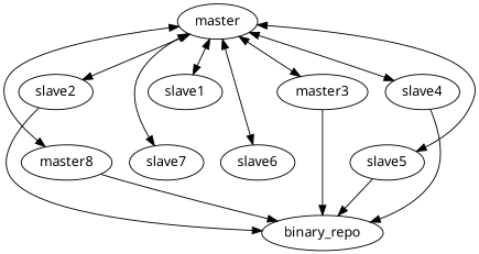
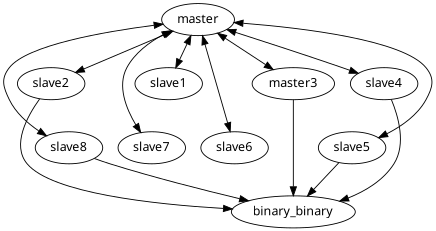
  digraph {
    fontname="Noto Sans"
    node [fontname="Noto Sans"]
    edge [fontname="Noto Sans" style=invis]
    slave1
    slave2
    n3 [label=master3]
    slave4
    slave5
    slave6
    slave7
-   slave8 [label=master8]
-   binary_repo
+   slave8
+   binary_repo [label=binary_binary]
    master
    subgraph sub_1 {
      rank=same
      slave1
      slave2
      n3
      slave4
    }
    subgraph sub_2 {
      rank=same
      slave5
      slave6
      slave7
      slave8
    }
    slave1 -> slave5
    slave1 -> slave6
    slave1 -> slave7
    slave1 -> slave8
    slave2 -> slave5
    slave2 -> slave6
    slave2 -> slave7
    slave2 -> slave8
    slave2 -> binary_repo [style=""]
    n3 -> slave5
    n3 -> slave6
    n3 -> slave7
    n3 -> slave8
    n3 -> binary_repo [style=""]
    slave4 -> slave5
    slave4 -> slave6
    slave4 -> slave7
    slave4 -> slave8
    slave4 -> binary_repo [style=""]
    slave5 -> binary_repo [style=""]
    slave8 -> binary_repo [style=""]
    master -> slave1 [dir=both style=""]
    master -> slave2 [dir=both style=""]
    master -> n3 [dir=both style=""]
    master -> slave4 [dir=both style=""]
    master -> slave5 [dir=both style=""]
    master -> slave6 [dir=both style=""]
    master -> slave7 [dir=both style=""]
    master -> slave8 [dir=both style=""]
  }
